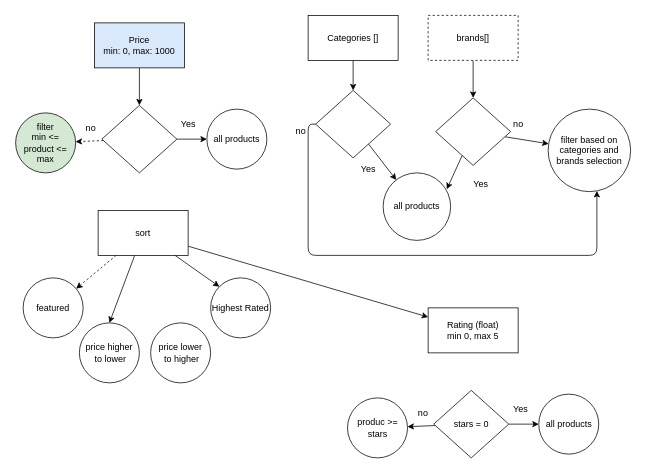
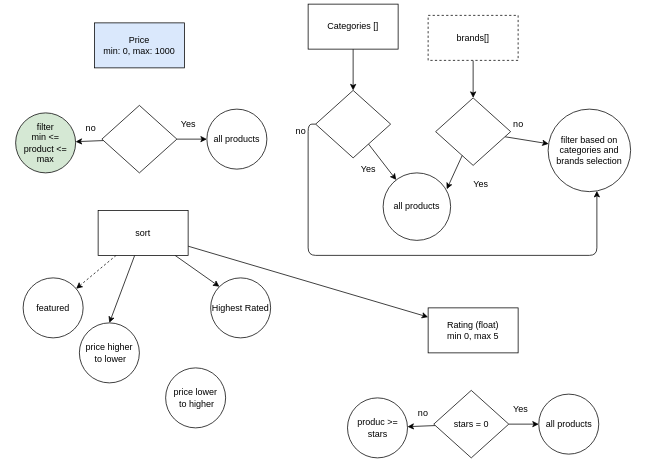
  <mxCell id="0" />
  <mxCell id="1" parent="0" />
  <mxCell id="2" value="" style="edgeStyle=none;html=1;" parent="1" source="3" target="15" edge="1"><mxGeometry relative="1" as="geometry" /></mxCell>
- <mxCell id="3" value="Categories []" style="rounded=0;whiteSpace=wrap;html=1;" parent="1" vertex="1"><mxGeometry x="410" y="20" width="120" height="60" as="geometry" /></mxCell>
+ <mxCell id="3" value="Categories []" style="rounded=0;whiteSpace=wrap;html=1;" parent="1" vertex="1"><mxGeometry x="410" y="5" width="120" height="60" as="geometry" /></mxCell>
  <mxCell id="4" value="all products" style="ellipse;whiteSpace=wrap;html=1;aspect=fixed;" parent="1" vertex="1"><mxGeometry x="510" y="230" width="90" height="90" as="geometry" /></mxCell>
  <mxCell id="5" value="" style="edgeStyle=none;html=1;" parent="1" source="6" target="8" edge="1"><mxGeometry relative="1" as="geometry" /></mxCell>
  <mxCell id="6" value="brands[]" style="rounded=0;whiteSpace=wrap;html=1;dashed=1;" parent="1" vertex="1"><mxGeometry x="570" y="20" width="120" height="60" as="geometry" /></mxCell>
  <mxCell id="7" value="" style="edgeStyle=none;html=1;" parent="1" source="8" target="12" edge="1"><mxGeometry relative="1" as="geometry" /></mxCell>
  <mxCell id="8" value="&lt;span&gt;&lt;font style=&quot;color: light-dark(rgb(255, 255, 255), rgb(255, 255, 255));&quot;&gt;selected = 0&lt;/font&gt;&lt;/span&gt;" style="rhombus;whiteSpace=wrap;html=1;" parent="1" vertex="1"><mxGeometry x="580" y="130" width="100" height="90" as="geometry" /></mxCell>
  <mxCell id="9" style="edgeStyle=none;html=1;entryX=0.943;entryY=0.242;entryDx=0;entryDy=0;entryPerimeter=0;" parent="1" source="8" target="4" edge="1"><mxGeometry relative="1" as="geometry" /></mxCell>
  <mxCell id="10" value="Yes" style="text;html=1;align=center;verticalAlign=middle;resizable=0;points=[];autosize=1;strokeColor=none;fillColor=none;" parent="1" vertex="1"><mxGeometry x="620" y="230" width="40" height="30" as="geometry" /></mxCell>
  <mxCell id="11" value="no" style="text;html=1;align=center;verticalAlign=middle;resizable=0;points=[];autosize=1;strokeColor=none;fillColor=none;" parent="1" vertex="1"><mxGeometry x="670" y="150" width="40" height="30" as="geometry" /></mxCell>
  <mxCell id="12" value="filter based on&lt;div&gt;categories and brands selection&lt;/div&gt;" style="ellipse;whiteSpace=wrap;html=1;aspect=fixed;" parent="1" vertex="1"><mxGeometry x="730" y="145" width="110" height="110" as="geometry" /></mxCell>
  <mxCell id="13" style="edgeStyle=none;html=1;" parent="1" source="15" target="4" edge="1"><mxGeometry relative="1" as="geometry" /></mxCell>
  <mxCell id="14" style="edgeStyle=orthogonalEdgeStyle;html=1;exitX=0;exitY=0.5;exitDx=0;exitDy=0;" parent="1" source="15" target="12" edge="1"><mxGeometry relative="1" as="geometry"><Array as="points"><mxPoint x="410" y="165" /><mxPoint x="410" y="340" /><mxPoint x="795" y="340" /></Array></mxGeometry></mxCell>
  <mxCell id="15" value="&lt;span&gt;&lt;font style=&quot;color: light-dark(rgb(255, 255, 255), rgb(255, 255, 255));&quot;&gt;selected = 0&lt;/font&gt;&lt;/span&gt;" style="rhombus;whiteSpace=wrap;html=1;" parent="1" vertex="1"><mxGeometry x="420" y="120" width="100" height="90" as="geometry" /></mxCell>
  <mxCell id="16" value="Yes" style="text;html=1;align=center;verticalAlign=middle;resizable=0;points=[];autosize=1;strokeColor=none;fillColor=none;" parent="1" vertex="1"><mxGeometry x="470" y="210" width="40" height="30" as="geometry" /></mxCell>
  <mxCell id="17" value="no" style="text;html=1;align=center;verticalAlign=middle;resizable=0;points=[];autosize=1;strokeColor=none;fillColor=none;" parent="1" vertex="1"><mxGeometry x="380" y="160" width="40" height="30" as="geometry" /></mxCell>
- <mxCell id="18" value="" style="edgeStyle=none;html=1;" parent="1" source="19" target="23" edge="1"><mxGeometry relative="1" as="geometry" /></mxCell>
  <mxCell id="19" value="Price&lt;div&gt;min: 0, max: 1000&lt;/div&gt;" style="rounded=0;whiteSpace=wrap;html=1;fillColor=#dae8fc;" parent="1" vertex="1"><mxGeometry x="125" y="30" width="120" height="60" as="geometry" /></mxCell>
  <mxCell id="20" value="" style="edgeStyle=none;html=1;" parent="1" source="23" target="24" edge="1"><mxGeometry relative="1" as="geometry" /></mxCell>
  <mxCell id="21" value="" style="edgeStyle=none;html=1;" parent="1" source="23" edge="1"><mxGeometry relative="1" as="geometry"><mxPoint x="135" y="185" as="targetPoint" /></mxGeometry></mxCell>
- <mxCell id="22" value="" style="edgeStyle=none;html=1;dashed=1;" parent="1" source="23" target="26" edge="1"><mxGeometry relative="1" as="geometry" /></mxCell>
+ <mxCell id="22" value="" style="edgeStyle=none;html=1;" parent="1" source="23" target="26" edge="1"><mxGeometry relative="1" as="geometry" /></mxCell>
  <mxCell id="23" value="&lt;span&gt;&lt;font style=&quot;color: light-dark(rgb(255, 255, 255), rgb(255, 255, 255));&quot;&gt;max = 0&lt;/font&gt;&lt;/span&gt;" style="rhombus;whiteSpace=wrap;html=1;" parent="1" vertex="1"><mxGeometry x="135" y="140" width="100" height="90" as="geometry" /></mxCell>
  <mxCell id="24" value="all products" style="ellipse;whiteSpace=wrap;html=1;" parent="1" vertex="1"><mxGeometry x="275" y="145" width="80" height="80" as="geometry" /></mxCell>
  <mxCell id="25" value="Yes" style="text;html=1;align=center;verticalAlign=middle;resizable=0;points=[];autosize=1;strokeColor=none;fillColor=none;" parent="1" vertex="1"><mxGeometry x="230" y="150" width="40" height="30" as="geometry" /></mxCell>
  <mxCell id="26" value="filter&lt;div&gt;min &amp;lt;= product &amp;lt;= max&lt;/div&gt;" style="ellipse;whiteSpace=wrap;html=1;fillColor=#d5e8d4;" parent="1" vertex="1"><mxGeometry x="20" y="150" width="80" height="80" as="geometry" /></mxCell>
  <mxCell id="27" value="no" style="text;html=1;align=center;verticalAlign=middle;resizable=0;points=[];autosize=1;strokeColor=none;fillColor=none;" parent="1" vertex="1"><mxGeometry x="100" y="155" width="40" height="30" as="geometry" /></mxCell>
  <mxCell id="28" value="Rating (float)&lt;div&gt;min 0, max 5&lt;/div&gt;" style="rounded=0;whiteSpace=wrap;html=1;" parent="1" vertex="1"><mxGeometry x="570" y="410" width="120" height="60" as="geometry" /></mxCell>
  <mxCell id="29" value="" style="edgeStyle=none;html=1;" parent="1" source="32" target="33" edge="1"><mxGeometry relative="1" as="geometry" /></mxCell>
  <mxCell id="30" value="" style="edgeStyle=none;html=1;" parent="1" source="32" edge="1"><mxGeometry relative="1" as="geometry"><mxPoint x="577.5" y="565" as="targetPoint" /></mxGeometry></mxCell>
  <mxCell id="31" value="" style="edgeStyle=none;html=1;" parent="1" source="32" target="35" edge="1"><mxGeometry relative="1" as="geometry" /></mxCell>
  <mxCell id="32" value="stars = 0" style="rhombus;whiteSpace=wrap;html=1;" parent="1" vertex="1"><mxGeometry x="577.5" y="520" width="100" height="90" as="geometry" /></mxCell>
  <mxCell id="33" value="all products" style="ellipse;whiteSpace=wrap;html=1;" parent="1" vertex="1"><mxGeometry x="717.5" y="525" width="80" height="80" as="geometry" /></mxCell>
  <mxCell id="34" value="Yes" style="text;html=1;align=center;verticalAlign=middle;resizable=0;points=[];autosize=1;strokeColor=none;fillColor=none;" parent="1" vertex="1"><mxGeometry x="672.5" y="530" width="40" height="30" as="geometry" /></mxCell>
  <mxCell id="35" value="produc &amp;gt;= stars" style="ellipse;whiteSpace=wrap;html=1;" parent="1" vertex="1"><mxGeometry x="462.5" y="530" width="80" height="80" as="geometry" /></mxCell>
  <mxCell id="36" value="no" style="text;html=1;align=center;verticalAlign=middle;resizable=0;points=[];autosize=1;strokeColor=none;fillColor=none;" parent="1" vertex="1"><mxGeometry x="542.5" y="535" width="40" height="30" as="geometry" /></mxCell>
  <mxCell id="37" value="" style="edgeStyle=none;html=1;dashed=1;" parent="1" source="41" target="42" edge="1"><mxGeometry relative="1" as="geometry" /></mxCell>
  <mxCell id="38" style="edgeStyle=none;html=1;entryX=0.5;entryY=0;entryDx=0;entryDy=0;" parent="1" source="41" target="43" edge="1"><mxGeometry relative="1" as="geometry" /></mxCell>
  <mxCell id="39" style="edgeStyle=none;html=1;" parent="1" source="41" target="28" edge="1"><mxGeometry relative="1" as="geometry" /></mxCell>
  <mxCell id="40" style="edgeStyle=none;html=1;entryX=0;entryY=0;entryDx=0;entryDy=0;" parent="1" source="41" target="45" edge="1"><mxGeometry relative="1" as="geometry" /></mxCell>
  <mxCell id="41" value="sort" style="rounded=0;whiteSpace=wrap;html=1;" parent="1" vertex="1"><mxGeometry x="130" y="280" width="120" height="60" as="geometry" /></mxCell>
  <mxCell id="42" value="featured" style="ellipse;whiteSpace=wrap;html=1;" parent="1" vertex="1"><mxGeometry x="30" y="370" width="80" height="80" as="geometry" /></mxCell>
  <mxCell id="43" value="price higher&lt;div&gt;&amp;nbsp;to lower&lt;/div&gt;" style="ellipse;whiteSpace=wrap;html=1;" parent="1" vertex="1"><mxGeometry x="105" y="430" width="80" height="80" as="geometry" /></mxCell>
- <mxCell id="44" value="price lower&lt;div&gt;&amp;nbsp;to higher&lt;/div&gt;" style="ellipse;whiteSpace=wrap;html=1;" parent="1" vertex="1"><mxGeometry x="200" y="430" width="80" height="80" as="geometry" /></mxCell>
+ <mxCell id="44" value="price lower&lt;div&gt;&amp;nbsp;to higher&lt;/div&gt;" style="ellipse;whiteSpace=wrap;html=1;" parent="1" vertex="1"><mxGeometry x="220" y="490" width="80" height="80" as="geometry" /></mxCell>
  <mxCell id="45" value="Highest Rated" style="ellipse;whiteSpace=wrap;html=1;" parent="1" vertex="1"><mxGeometry x="280" y="370" width="80" height="80" as="geometry" /></mxCell>
